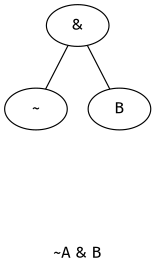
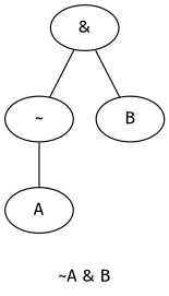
  graph {
    label="~A & B"
    fontname="Fira Sans"
    node [fontname="Fira Sans"]
    edge [fontname="Fira Sans"]
    n1 [label="&"]
    n2 [label="~"]
    n3 [label=B]
+   n4 [label=A]
    n1 -- n2
    n1 -- n3
+   n2 -- n4
  }
